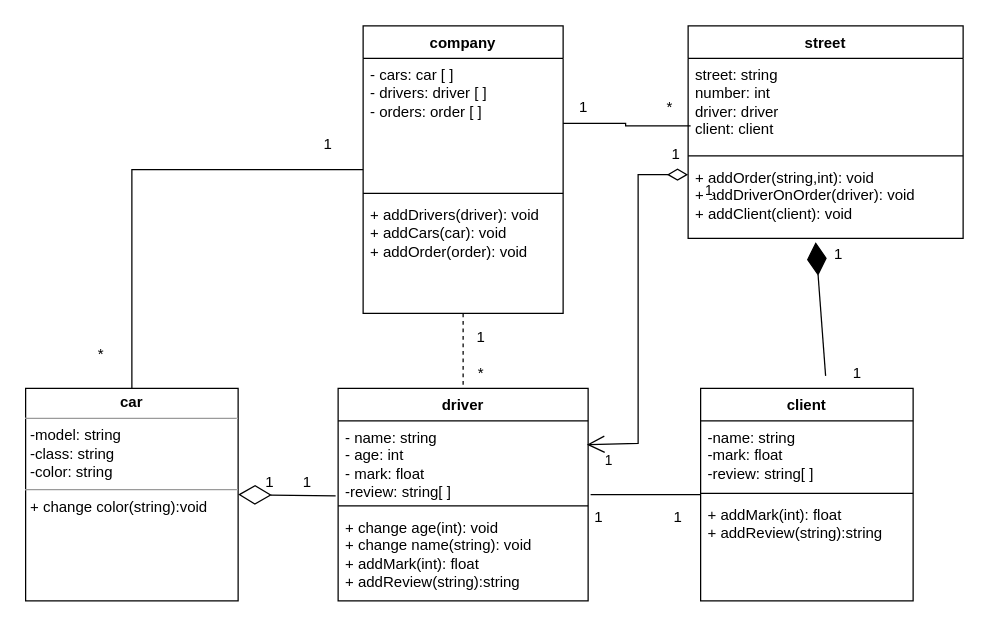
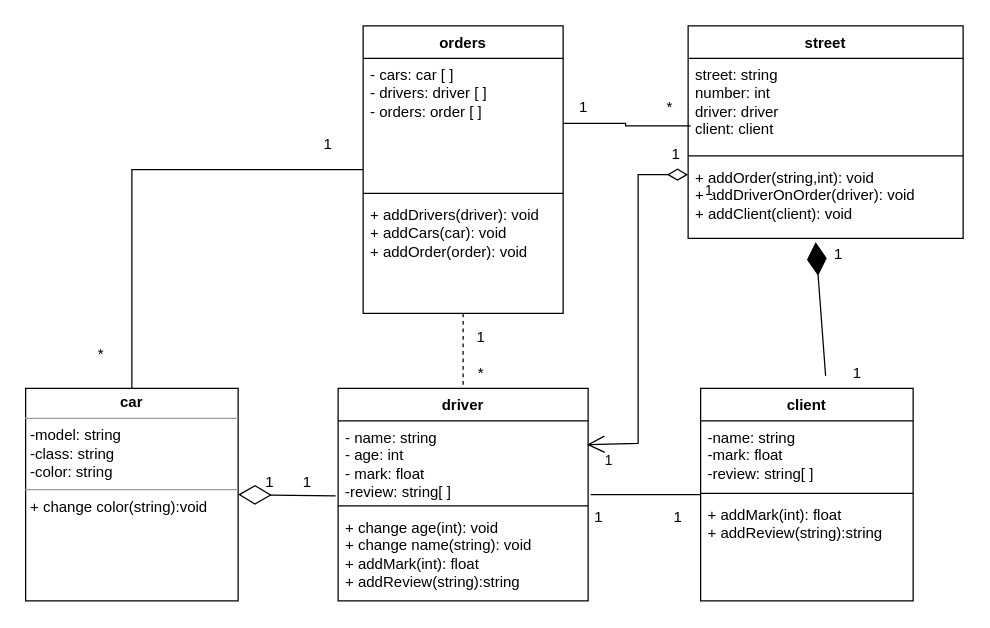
  <mxCell id="0" />
  <mxCell id="1" parent="0" />
  <mxCell id="2" value="&lt;p style=&quot;margin:0px;margin-top:4px;text-align:center;&quot;&gt;&lt;b&gt;car&lt;/b&gt;&lt;/p&gt;&lt;hr size=&quot;1&quot;&gt;&lt;p style=&quot;margin:0px;margin-left:4px;&quot;&gt;-model: string&lt;/p&gt;&lt;p style=&quot;margin:0px;margin-left:4px;&quot;&gt;-class: string&lt;/p&gt;&lt;p style=&quot;margin:0px;margin-left:4px;&quot;&gt;-color: string&lt;/p&gt;&lt;hr size=&quot;1&quot;&gt;&lt;p style=&quot;margin:0px;margin-left:4px;&quot;&gt;+ change color(string):void&lt;/p&gt;&lt;p style=&quot;margin:0px;margin-left:4px;&quot;&gt;&lt;br&gt;&lt;/p&gt;" style="verticalAlign=top;align=left;overflow=fill;fontSize=12;fontFamily=Helvetica;html=1;whiteSpace=wrap;" vertex="1" parent="1"><mxGeometry x="20" y="310" width="170" height="170" as="geometry" /></mxCell>
  <mxCell id="3" value="driver" style="swimlane;fontStyle=1;align=center;verticalAlign=top;childLayout=stackLayout;horizontal=1;startSize=26;horizontalStack=0;resizeParent=1;resizeParentMax=0;resizeLast=0;collapsible=1;marginBottom=0;whiteSpace=wrap;html=1;" vertex="1" parent="1"><mxGeometry x="270" y="310" width="200" height="170" as="geometry" /></mxCell>
  <mxCell id="4" value="- name: string&lt;br&gt;- age: int&lt;br&gt;- mark: float&lt;br&gt;-review: string[ ]" style="text;strokeColor=none;fillColor=none;align=left;verticalAlign=top;spacingLeft=4;spacingRight=4;overflow=hidden;rotatable=0;points=[[0,0.5],[1,0.5]];portConstraint=eastwest;whiteSpace=wrap;html=1;" vertex="1" parent="3"><mxGeometry y="26" width="200" height="64" as="geometry" /></mxCell>
  <mxCell id="5" value="" style="line;strokeWidth=1;fillColor=none;align=left;verticalAlign=middle;spacingTop=-1;spacingLeft=3;spacingRight=3;rotatable=0;labelPosition=right;points=[];portConstraint=eastwest;strokeColor=inherit;" vertex="1" parent="3"><mxGeometry y="90" width="200" height="8" as="geometry" /></mxCell>
  <mxCell id="6" value="+ change age(int): void&lt;br&gt;+ change name(string): void&lt;br&gt;+ addMark(int): float&lt;br&gt;+ addReview(string):string" style="text;strokeColor=none;fillColor=none;align=left;verticalAlign=top;spacingLeft=4;spacingRight=4;overflow=hidden;rotatable=0;points=[[0,0.5],[1,0.5]];portConstraint=eastwest;whiteSpace=wrap;html=1;" vertex="1" parent="3"><mxGeometry y="98" width="200" height="72" as="geometry" /></mxCell>
  <mxCell id="7" style="edgeStyle=orthogonalEdgeStyle;rounded=0;orthogonalLoop=1;jettySize=auto;html=1;entryX=1.01;entryY=0.922;entryDx=0;entryDy=0;entryPerimeter=0;endArrow=none;endFill=0;" edge="1" parent="1" source="8" target="4"><mxGeometry relative="1" as="geometry" /></mxCell>
  <mxCell id="8" value="client" style="swimlane;fontStyle=1;align=center;verticalAlign=top;childLayout=stackLayout;horizontal=1;startSize=26;horizontalStack=0;resizeParent=1;resizeParentMax=0;resizeLast=0;collapsible=1;marginBottom=0;whiteSpace=wrap;html=1;" vertex="1" parent="1"><mxGeometry x="560" y="310" width="170" height="170" as="geometry" /></mxCell>
  <mxCell id="9" value="-name: string&lt;br&gt;-mark: float&lt;br&gt;-review: string[ ]" style="text;strokeColor=none;fillColor=none;align=left;verticalAlign=top;spacingLeft=4;spacingRight=4;overflow=hidden;rotatable=0;points=[[0,0.5],[1,0.5]];portConstraint=eastwest;whiteSpace=wrap;html=1;" vertex="1" parent="8"><mxGeometry y="26" width="170" height="54" as="geometry" /></mxCell>
  <mxCell id="10" value="" style="line;strokeWidth=1;fillColor=none;align=left;verticalAlign=middle;spacingTop=-1;spacingLeft=3;spacingRight=3;rotatable=0;labelPosition=right;points=[];portConstraint=eastwest;strokeColor=inherit;" vertex="1" parent="8"><mxGeometry y="80" width="170" height="8" as="geometry" /></mxCell>
  <mxCell id="11" value="+ addMark(int): float&lt;br&gt;+ addReview(string):string" style="text;strokeColor=none;fillColor=none;align=left;verticalAlign=top;spacingLeft=4;spacingRight=4;overflow=hidden;rotatable=0;points=[[0,0.5],[1,0.5]];portConstraint=eastwest;whiteSpace=wrap;html=1;" vertex="1" parent="8"><mxGeometry y="88" width="170" height="82" as="geometry" /></mxCell>
  <mxCell id="12" value="" style="endArrow=diamondThin;endFill=0;endSize=24;html=1;rounded=0;entryX=1;entryY=0.5;entryDx=0;entryDy=0;exitX=-0.01;exitY=0.938;exitDx=0;exitDy=0;exitPerimeter=0;" edge="1" parent="1" source="4" target="2"><mxGeometry width="160" relative="1" as="geometry"><mxPoint x="300" y="270" as="sourcePoint" /><mxPoint x="460" y="270" as="targetPoint" /></mxGeometry></mxCell>
  <mxCell id="13" value="1&amp;nbsp; &amp;nbsp; &amp;nbsp; &amp;nbsp;1" style="text;html=1;align=center;verticalAlign=middle;resizable=0;points=[];autosize=1;strokeColor=none;fillColor=none;" vertex="1" parent="1"><mxGeometry x="200" y="370" width="60" height="30" as="geometry" /></mxCell>
  <mxCell id="14" style="edgeStyle=orthogonalEdgeStyle;rounded=0;orthogonalLoop=1;jettySize=auto;html=1;entryX=0.5;entryY=0;entryDx=0;entryDy=0;startArrow=none;startFill=0;endArrow=none;endFill=0;" edge="1" parent="1" source="16" target="2"><mxGeometry relative="1" as="geometry" /></mxCell>
  <mxCell id="15" style="edgeStyle=orthogonalEdgeStyle;rounded=0;orthogonalLoop=1;jettySize=auto;html=1;entryX=0.5;entryY=0;entryDx=0;entryDy=0;endArrow=none;endFill=0;dashed=1;" edge="1" parent="1" source="16" target="3"><mxGeometry relative="1" as="geometry" /></mxCell>
- <mxCell id="16" value="company" style="swimlane;fontStyle=1;align=center;verticalAlign=top;childLayout=stackLayout;horizontal=1;startSize=26;horizontalStack=0;resizeParent=1;resizeParentMax=0;resizeLast=0;collapsible=1;marginBottom=0;whiteSpace=wrap;html=1;" vertex="1" parent="1"><mxGeometry x="290" y="20" width="160" height="230" as="geometry" /></mxCell>
+ <mxCell id="16" value="orders" style="swimlane;fontStyle=1;align=center;verticalAlign=top;childLayout=stackLayout;horizontal=1;startSize=26;horizontalStack=0;resizeParent=1;resizeParentMax=0;resizeLast=0;collapsible=1;marginBottom=0;whiteSpace=wrap;html=1;" vertex="1" parent="1"><mxGeometry x="290" y="20" width="160" height="230" as="geometry" /></mxCell>
  <mxCell id="17" value="- cars: car [ ]&lt;br&gt;- drivers: driver [ ]&amp;nbsp;&lt;br&gt;- orders: order [ ]" style="text;strokeColor=none;fillColor=none;align=left;verticalAlign=top;spacingLeft=4;spacingRight=4;overflow=hidden;rotatable=0;points=[[0,0.5],[1,0.5]];portConstraint=eastwest;whiteSpace=wrap;html=1;" vertex="1" parent="16"><mxGeometry y="26" width="160" height="104" as="geometry" /></mxCell>
  <mxCell id="18" value="" style="line;strokeWidth=1;fillColor=none;align=left;verticalAlign=middle;spacingTop=-1;spacingLeft=3;spacingRight=3;rotatable=0;labelPosition=right;points=[];portConstraint=eastwest;strokeColor=inherit;" vertex="1" parent="16"><mxGeometry y="130" width="160" height="8" as="geometry" /></mxCell>
  <mxCell id="19" value="+ addDrivers(driver): void&lt;br&gt;+ addCars(car): void&lt;br&gt;+ addOrder(order): void" style="text;strokeColor=none;fillColor=none;align=left;verticalAlign=top;spacingLeft=4;spacingRight=4;overflow=hidden;rotatable=0;points=[[0,0.5],[1,0.5]];portConstraint=eastwest;whiteSpace=wrap;html=1;" vertex="1" parent="16"><mxGeometry y="138" width="160" height="92" as="geometry" /></mxCell>
  <mxCell id="20" value="&amp;nbsp; &amp;nbsp; &amp;nbsp; &amp;nbsp; &amp;nbsp; &amp;nbsp; &amp;nbsp; &amp;nbsp; &amp;nbsp; &amp;nbsp; &amp;nbsp; &amp;nbsp; &amp;nbsp;1" style="text;html=1;align=center;verticalAlign=middle;resizable=0;points=[];autosize=1;strokeColor=none;fillColor=none;rotation=0;" vertex="1" parent="1"><mxGeometry x="165" y="100" width="110" height="30" as="geometry" /></mxCell>
  <mxCell id="21" value="1&lt;br&gt;&lt;br&gt;*" style="text;html=1;align=center;verticalAlign=middle;resizable=0;points=[];autosize=1;strokeColor=none;fillColor=none;" vertex="1" parent="1"><mxGeometry x="369" y="253" width="30" height="60" as="geometry" /></mxCell>
  <mxCell id="22" value="street" style="swimlane;fontStyle=1;align=center;verticalAlign=top;childLayout=stackLayout;horizontal=1;startSize=26;horizontalStack=0;resizeParent=1;resizeParentMax=0;resizeLast=0;collapsible=1;marginBottom=0;whiteSpace=wrap;html=1;" vertex="1" parent="1"><mxGeometry x="550" y="20" width="220" height="170" as="geometry" /></mxCell>
  <mxCell id="23" value="street: string&lt;br&gt;number: int&lt;br&gt;driver: driver&lt;br&gt;client: client" style="text;strokeColor=none;fillColor=none;align=left;verticalAlign=top;spacingLeft=4;spacingRight=4;overflow=hidden;rotatable=0;points=[[0,0.5],[1,0.5]];portConstraint=eastwest;whiteSpace=wrap;html=1;" vertex="1" parent="22"><mxGeometry y="26" width="220" height="74" as="geometry" /></mxCell>
  <mxCell id="24" value="" style="line;strokeWidth=1;fillColor=none;align=left;verticalAlign=middle;spacingTop=-1;spacingLeft=3;spacingRight=3;rotatable=0;labelPosition=right;points=[];portConstraint=eastwest;strokeColor=inherit;" vertex="1" parent="22"><mxGeometry y="100" width="220" height="8" as="geometry" /></mxCell>
  <mxCell id="25" value="+ addOrder(string,int): void&lt;br&gt;+ addDriverOnOrder(driver): void&lt;br&gt;+ addClient(client): void" style="text;strokeColor=none;fillColor=none;align=left;verticalAlign=top;spacingLeft=4;spacingRight=4;overflow=hidden;rotatable=0;points=[[0,0.5],[1,0.5]];portConstraint=eastwest;whiteSpace=wrap;html=1;" vertex="1" parent="22"><mxGeometry y="108" width="220" height="62" as="geometry" /></mxCell>
  <mxCell id="26" value="" style="endArrow=diamondThin;endFill=1;endSize=24;html=1;rounded=0;entryX=-0.1;entryY=0.167;entryDx=0;entryDy=0;entryPerimeter=0;" edge="1" parent="1" target="35"><mxGeometry width="160" relative="1" as="geometry"><mxPoint x="660" y="300" as="sourcePoint" /><mxPoint x="600" y="240" as="targetPoint" /></mxGeometry></mxCell>
  <mxCell id="27" value="*" style="text;html=1;align=center;verticalAlign=middle;resizable=0;points=[];autosize=1;strokeColor=none;fillColor=none;" vertex="1" parent="1"><mxGeometry x="65" y="268" width="30" height="30" as="geometry" /></mxCell>
  <mxCell id="28" style="edgeStyle=orthogonalEdgeStyle;rounded=0;orthogonalLoop=1;jettySize=auto;html=1;endArrow=none;endFill=0;" edge="1" parent="1" source="17"><mxGeometry relative="1" as="geometry"><mxPoint x="552" y="100" as="targetPoint" /><Array as="points"><mxPoint x="500" y="98" /><mxPoint x="500" y="100" /><mxPoint x="552" y="100" /></Array></mxGeometry></mxCell>
  <mxCell id="29" value="1&amp;nbsp; &amp;nbsp; &amp;nbsp; &amp;nbsp; &amp;nbsp; &amp;nbsp; &amp;nbsp; &amp;nbsp; &amp;nbsp; &amp;nbsp;*" style="text;html=1;align=center;verticalAlign=middle;resizable=0;points=[];autosize=1;strokeColor=none;fillColor=none;" vertex="1" parent="1"><mxGeometry x="450" y="70" width="100" height="30" as="geometry" /></mxCell>
  <mxCell id="30" value="" style="endArrow=open;html=1;endSize=12;startArrow=diamondThin;startSize=14;startFill=0;edgeStyle=orthogonalEdgeStyle;rounded=0;entryX=0.995;entryY=0.297;entryDx=0;entryDy=0;entryPerimeter=0;" edge="1" parent="1" target="4"><mxGeometry relative="1" as="geometry"><mxPoint x="550" y="139" as="sourcePoint" /><mxPoint x="478.02" y="353.024" as="targetPoint" /><Array as="points"><mxPoint x="510" y="139" /><mxPoint x="510" y="354" /></Array></mxGeometry></mxCell>
  <mxCell id="31" value="1" style="edgeLabel;resizable=0;html=1;align=left;verticalAlign=top;" connectable="0" vertex="1" parent="30"><mxGeometry x="-1" relative="1" as="geometry"><mxPoint x="12" as="offset" /></mxGeometry></mxCell>
  <mxCell id="32" value="1" style="edgeLabel;resizable=0;html=1;align=right;verticalAlign=top;" connectable="0" vertex="1" parent="30"><mxGeometry x="1" relative="1" as="geometry"><mxPoint x="21" as="offset" /></mxGeometry></mxCell>
  <mxCell id="33" value="1" style="text;html=1;align=center;verticalAlign=middle;resizable=0;points=[];autosize=1;strokeColor=none;fillColor=none;" vertex="1" parent="1"><mxGeometry x="525" y="108" width="30" height="30" as="geometry" /></mxCell>
  <mxCell id="34" value="1" style="text;html=1;align=center;verticalAlign=middle;resizable=0;points=[];autosize=1;strokeColor=none;fillColor=none;" vertex="1" parent="1"><mxGeometry x="670" y="283" width="30" height="30" as="geometry" /></mxCell>
  <mxCell id="35" value="1" style="text;html=1;align=center;verticalAlign=middle;resizable=0;points=[];autosize=1;strokeColor=none;fillColor=none;" vertex="1" parent="1"><mxGeometry x="655" y="188" width="30" height="30" as="geometry" /></mxCell>
  <mxCell id="36" value="1&amp;nbsp; &amp;nbsp; &amp;nbsp; &amp;nbsp; &amp;nbsp; &amp;nbsp; &amp;nbsp; &amp;nbsp; &amp;nbsp;1" style="text;html=1;align=center;verticalAlign=middle;resizable=0;points=[];autosize=1;strokeColor=none;fillColor=none;" vertex="1" parent="1"><mxGeometry x="465" y="398" width="90" height="30" as="geometry" /></mxCell>
